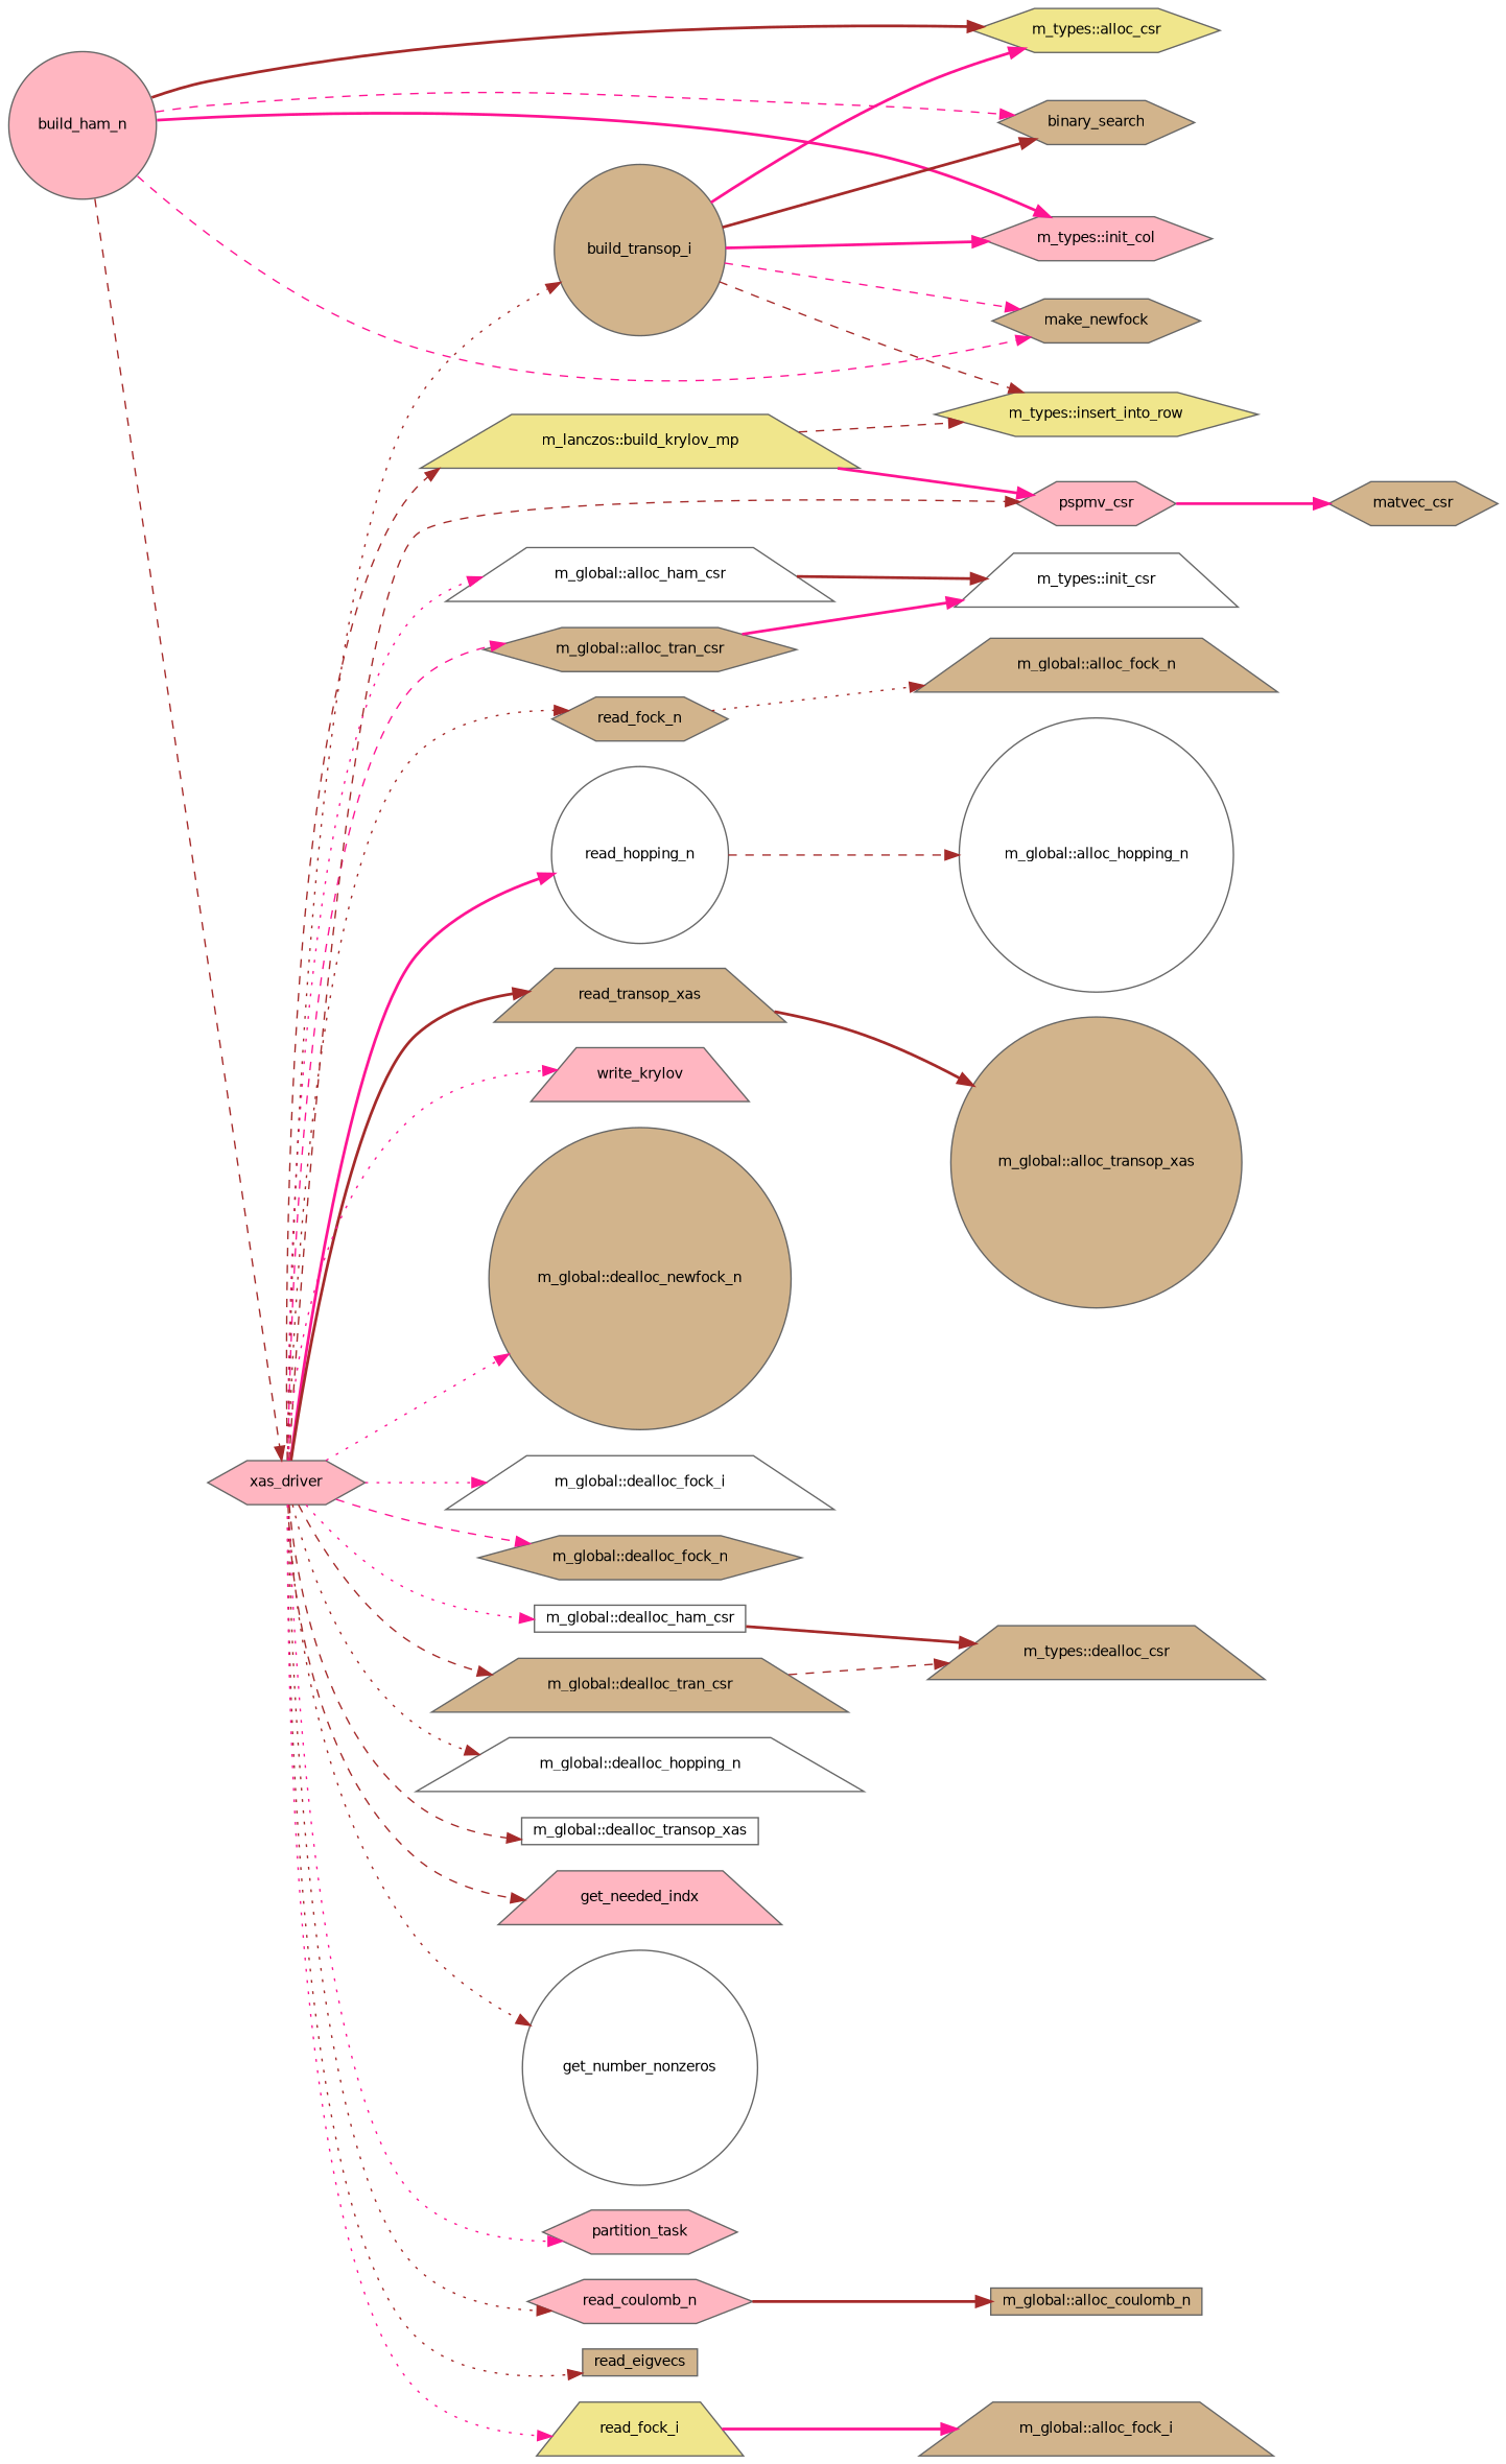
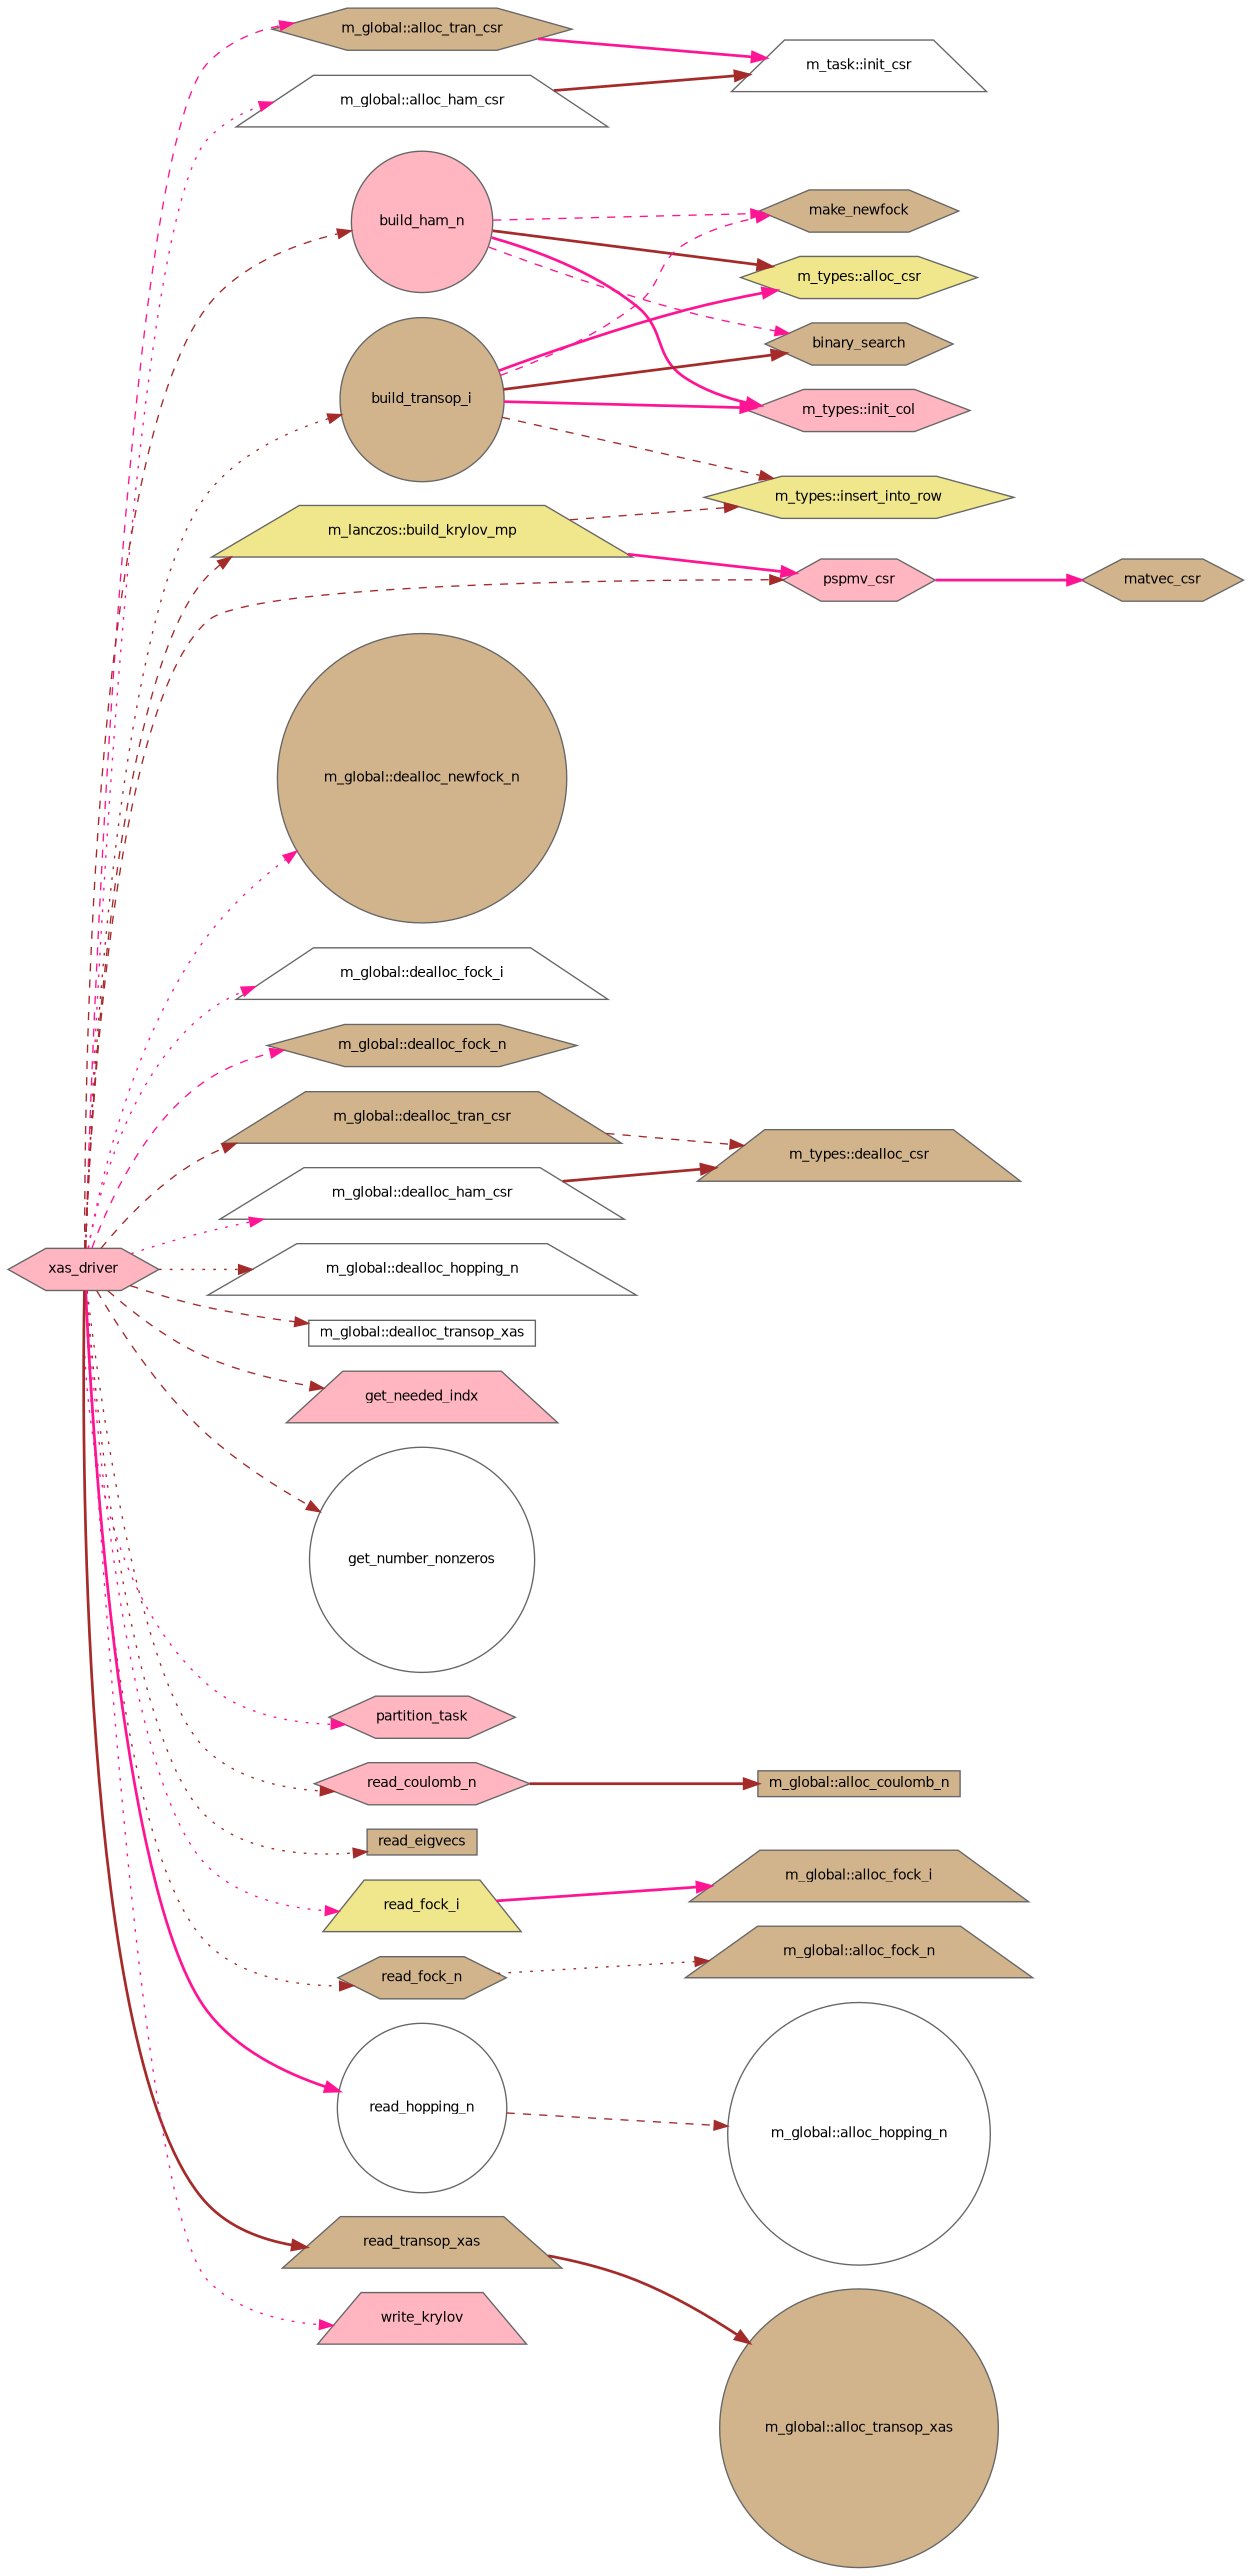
  digraph {
    rankdir=LR
    node [color=grey40 fillcolor=tan fontname=Helvetica fontsize=10 shape=hexagon style=filled]
    edge [color=brown fontname=Helvetica fontsize=10 labelfontname=Helvetica labelfontsize=10 style=dashed]
    n1 [color=gray40 fillcolor=lightpink fontcolor=black height=0.2 label=xas_driver width=0.4]
    n2 [fillcolor=white height=0.2 label="m_global::alloc_ham_csr" shape=trapezium width=0.4]
    n3 [height=0.2 label="m_global::alloc_tran_csr" width=0.4]
    n4 [fillcolor=lightpink height=0.2 label=build_ham_n shape=circle width=0.4]
    n5 [fillcolor=khaki height=0.2 label="m_lanczos::build_krylov_mp" shape=trapezium width=0.4]
    n6 [fillcolor=lightpink height=0.2 label=pspmv_csr width=0.4]
    n7 [height=0.2 label=build_transop_i shape=circle width=0.4]
    n8 [height=0.2 label="m_global::dealloc_newfock_n" shape=circle width=0.4]
    n9 [fillcolor=white height=0.2 label="m_global::dealloc_fock_i" shape=trapezium width=0.4]
    n10 [height=0.2 label="m_global::dealloc_fock_n" width=0.4]
-   n11 [fillcolor=white height=0.2 label="m_global::dealloc_ham_csr" shape=box width=0.4]
+   n11 [fillcolor=white height=0.2 label="m_global::dealloc_ham_csr" shape=trapezium width=0.4]
    n12 [fillcolor=white height=0.2 label="m_global::dealloc_hopping_n" shape=trapezium width=0.4]
    n13 [height=0.2 label="m_global::dealloc_tran_csr" shape=trapezium width=0.4]
    n14 [fillcolor=white height=0.2 label="m_global::dealloc_transop_xas" shape=box width=0.4]
    n15 [fillcolor=lightpink height=0.2 label=get_needed_indx shape=trapezium width=0.4]
    n16 [fillcolor=white height=0.2 label=get_number_nonzeros shape=circle width=0.4]
    n17 [fillcolor=lightpink height=0.2 label=partition_task width=0.4]
    n18 [fillcolor=lightpink height=0.2 label=read_coulomb_n width=0.4]
    n19 [height=0.2 label=read_eigvecs shape=box width=0.4]
    n20 [fillcolor=khaki height=0.2 label=read_fock_i shape=trapezium width=0.4]
    n21 [height=0.2 label=read_fock_n width=0.4]
    n22 [fillcolor=white height=0.2 label=read_hopping_n shape=circle width=0.4]
    n23 [height=0.2 label=read_transop_xas shape=trapezium width=0.4]
    n24 [fillcolor=lightpink height=0.2 label=write_krylov shape=trapezium width=0.4]
-   n25 [fillcolor=white height=0.2 label="m_types::init_csr" shape=trapezium width=0.4]
+   n25 [fillcolor=white height=0.2 label="m_task::init_csr" shape=trapezium width=0.4]
    n26 [fillcolor=khaki height=0.2 label="m_types::alloc_csr" width=0.4]
    n27 [height=0.2 label=binary_search width=0.4]
    n28 [fillcolor=lightpink height=0.2 label="m_types::init_col" width=0.4]
    n29 [height=0.2 label=make_newfock width=0.4]
    n30 [fillcolor=khaki height=0.2 label="m_types::insert_into_row" width=0.4]
    n31 [height=0.2 label=matvec_csr width=0.4]
    n32 [height=0.2 label="m_types::dealloc_csr" shape=trapezium width=0.4]
    n33 [height=0.2 label="m_global::alloc_coulomb_n" shape=box width=0.4]
    n34 [height=0.2 label="m_global::alloc_fock_i" shape=trapezium width=0.4]
    n35 [height=0.2 label="m_global::alloc_fock_n" shape=trapezium width=0.4]
    n36 [fillcolor=white height=0.2 label="m_global::alloc_hopping_n" shape=circle width=0.4]
    n37 [height=0.2 label="m_global::alloc_transop_xas" shape=circle width=0.4]
    n1 -> n2 [color=deeppink style=dotted]
    n1 -> n3 [color=deeppink]
-   n4 -> n1
+   n1 -> n4
    n1 -> n5
    n1 -> n6
    n1 -> n7 [style=dotted]
    n1 -> n8 [color=deeppink style=dotted]
    n1 -> n9 [color=deeppink style=dotted]
    n1 -> n10 [color=deeppink]
    n1 -> n11 [color=deeppink style=dotted]
    n1 -> n12 [style=dotted]
    n1 -> n13
    n1 -> n14
    n1 -> n15
-   n1 -> n16 [style=dotted]
+   n1 -> n16
    n1 -> n17 [color=deeppink style=dotted]
    n1 -> n18 [style=dotted]
    n1 -> n19 [style=dotted]
    n1 -> n20 [color=deeppink style=dotted]
    n1 -> n21 [style=dotted]
    n1 -> n22 [color=deeppink style=bold]
    n1 -> n23 [style=bold]
    n1 -> n24 [color=deeppink style=dotted]
    n2 -> n25 [style=bold]
    n3 -> n25 [color=deeppink style=bold]
    n4 -> n26 [style=bold]
    n4 -> n27 [color=deeppink]
    n4 -> n28 [color=deeppink style=bold]
    n4 -> n29 [color=deeppink]
    n5 -> n6 [color=deeppink style=bold]
    n5 -> n30
    n6 -> n31 [color=deeppink style=bold]
    n7 -> n26 [color=deeppink style=bold]
    n7 -> n27 [style=bold]
    n7 -> n28 [color=deeppink style=bold]
    n7 -> n29 [color=deeppink]
    n7 -> n30
    n11 -> n32 [style=bold]
    n13 -> n32
    n18 -> n33 [style=bold]
    n20 -> n34 [color=deeppink style=bold]
    n21 -> n35 [style=dotted]
    n22 -> n36
    n23 -> n37 [style=bold]
  }
